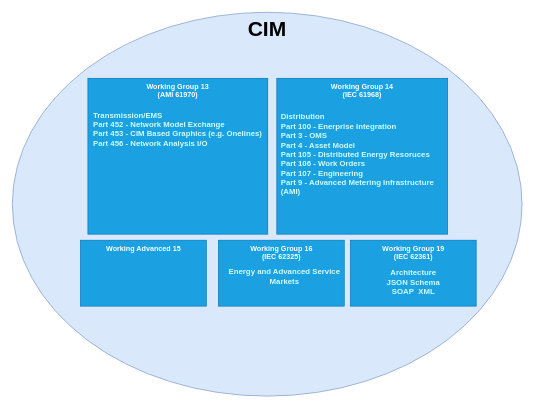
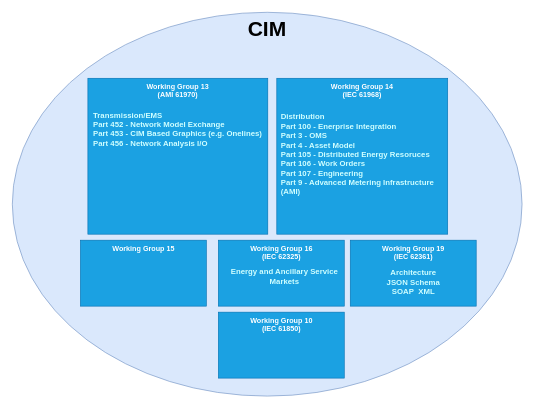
  <mxCell id="0" />
  <mxCell id="1" parent="0" />
  <mxCell id="2" value="&lt;b style=&quot;font-size: 35px;&quot;&gt;CIM&lt;/b&gt;" style="ellipse;whiteSpace=wrap;html=1;verticalAlign=top;fillColor=#dae8fc;strokeColor=#6c8ebf;fontSize=35;" vertex="1" parent="1"><mxGeometry x="20" y="20" width="850" height="640" as="geometry" /></mxCell>
+ <mxCell id="3" value="Working Group 10&lt;br&gt;(IEC 61850)" style="rounded=0;whiteSpace=wrap;html=1;fillColor=#1ba1e2;fontColor=#ffffff;strokeColor=#006EAF;fontStyle=1;verticalAlign=top;" vertex="1" parent="1"><mxGeometry x="363.5" y="520" width="210" height="110" as="geometry" /></mxCell>
  <mxCell id="4" value="Working Group 13&lt;br&gt;(AMI 61970)" style="rounded=0;whiteSpace=wrap;html=1;fillColor=#1ba1e2;fontColor=#ffffff;strokeColor=#006EAF;fontStyle=1;verticalAlign=top;" vertex="1" parent="1"><mxGeometry x="146" y="130" width="300" height="260" as="geometry" /></mxCell>
  <mxCell id="5" value="Working Group 14&lt;br&gt;(IEC 61968)" style="rounded=0;whiteSpace=wrap;html=1;fillColor=#1ba1e2;fontColor=#ffffff;strokeColor=#006EAF;fontStyle=1;verticalAlign=top;" vertex="1" parent="1"><mxGeometry x="461" y="130" width="285" height="260" as="geometry" /></mxCell>
- <mxCell id="6" value="Working Advanced 15" style="rounded=0;whiteSpace=wrap;html=1;fillColor=#1ba1e2;fontColor=#ffffff;strokeColor=#006EAF;fontStyle=1;verticalAlign=top;" vertex="1" parent="1"><mxGeometry x="133.5" y="400" width="210" height="110" as="geometry" /></mxCell>
+ <mxCell id="6" value="Working Group 15" style="rounded=0;whiteSpace=wrap;html=1;fillColor=#1ba1e2;fontColor=#ffffff;strokeColor=#006EAF;fontStyle=1;verticalAlign=top;" vertex="1" parent="1"><mxGeometry x="133.5" y="400" width="210" height="110" as="geometry" /></mxCell>
  <mxCell id="7" value="Working Group 16&lt;br&gt;(IEC 62325)" style="rounded=0;whiteSpace=wrap;html=1;fillColor=#1ba1e2;fontColor=#ffffff;strokeColor=#006EAF;fontStyle=1;verticalAlign=top;" vertex="1" parent="1"><mxGeometry x="363.5" y="400" width="210" height="110" as="geometry" /></mxCell>
  <mxCell id="8" value="Working Group 19&lt;br&gt;(IEC 62361)" style="rounded=0;whiteSpace=wrap;html=1;fillColor=#1ba1e2;fontColor=#ffffff;strokeColor=#006EAF;fontStyle=1;verticalAlign=top;" vertex="1" parent="1"><mxGeometry x="583.5" y="400" width="210" height="110" as="geometry" /></mxCell>
  <mxCell id="9" value="Distribution&lt;br&gt;Part 100 - Enerprise Integration&lt;br&gt;Part 3 - OMS&lt;br&gt;Part 4 - Asset Model&lt;br&gt;Part 105 - Distributed Energy Resoruces&lt;br&gt;Part 106 - Work Orders&lt;br&gt;Part 107 - Engineering&lt;br&gt;Part 9 - Advanced Metering Infrastructure (AMI)" style="text;html=1;strokeColor=none;fillColor=none;align=left;verticalAlign=top;whiteSpace=wrap;rounded=0;fontStyle=1;fontColor=#d1ffff;fontSize=13;" vertex="1" parent="1"><mxGeometry x="466" y="180" width="287.5" height="210" as="geometry" /></mxCell>
  <mxCell id="10" value="Transmission/EMS&lt;br&gt;Part 452 - Network Model Exchange&lt;br&gt;Part 453 - CIM Based Graphics (e.g. Onelines)&lt;br&gt;Part 456 - Network Analysis I/O" style="text;html=1;strokeColor=none;fillColor=none;align=left;verticalAlign=top;whiteSpace=wrap;rounded=0;fontStyle=1;fontColor=#d1ffff;fontSize=13;" vertex="1" parent="1"><mxGeometry x="152.5" y="177" width="285" height="200" as="geometry" /></mxCell>
- <mxCell id="11" value="Energy and Advanced Service Markets" style="text;html=1;strokeColor=none;fillColor=none;align=center;verticalAlign=middle;whiteSpace=wrap;rounded=0;fontStyle=1;fontColor=#d1ffff;fontSize=13;" vertex="1" parent="1"><mxGeometry x="363.5" y="430" width="220" height="60" as="geometry" /></mxCell>
+ <mxCell id="11" value="Energy and Ancillary Service Markets" style="text;html=1;strokeColor=none;fillColor=none;align=center;verticalAlign=middle;whiteSpace=wrap;rounded=0;fontStyle=1;fontColor=#d1ffff;fontSize=13;" vertex="1" parent="1"><mxGeometry x="363.5" y="430" width="220" height="60" as="geometry" /></mxCell>
  <mxCell id="12" value="Architecture&lt;br&gt;JSON Schema&lt;br&gt;SOAP&amp;nbsp; XML" style="text;html=1;strokeColor=none;fillColor=none;align=center;verticalAlign=middle;whiteSpace=wrap;rounded=0;fontStyle=1;fontColor=#d1ffff;fontSize=13;" vertex="1" parent="1"><mxGeometry x="578.5" y="440" width="220" height="60" as="geometry" /></mxCell>
